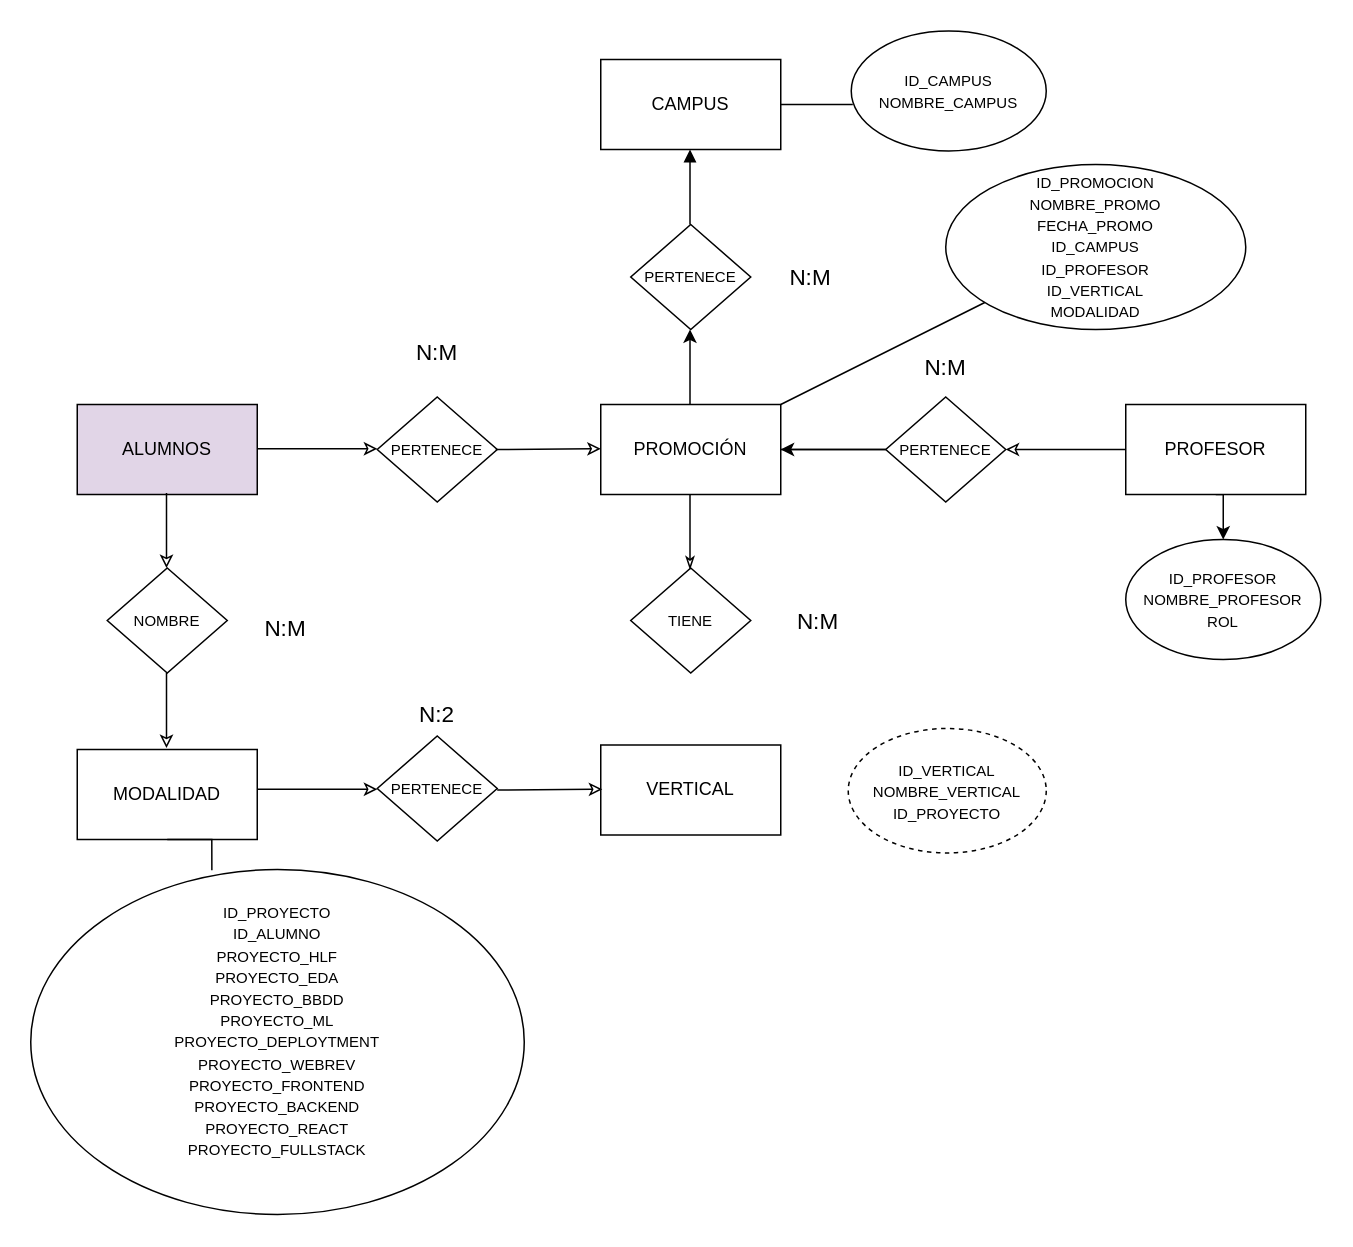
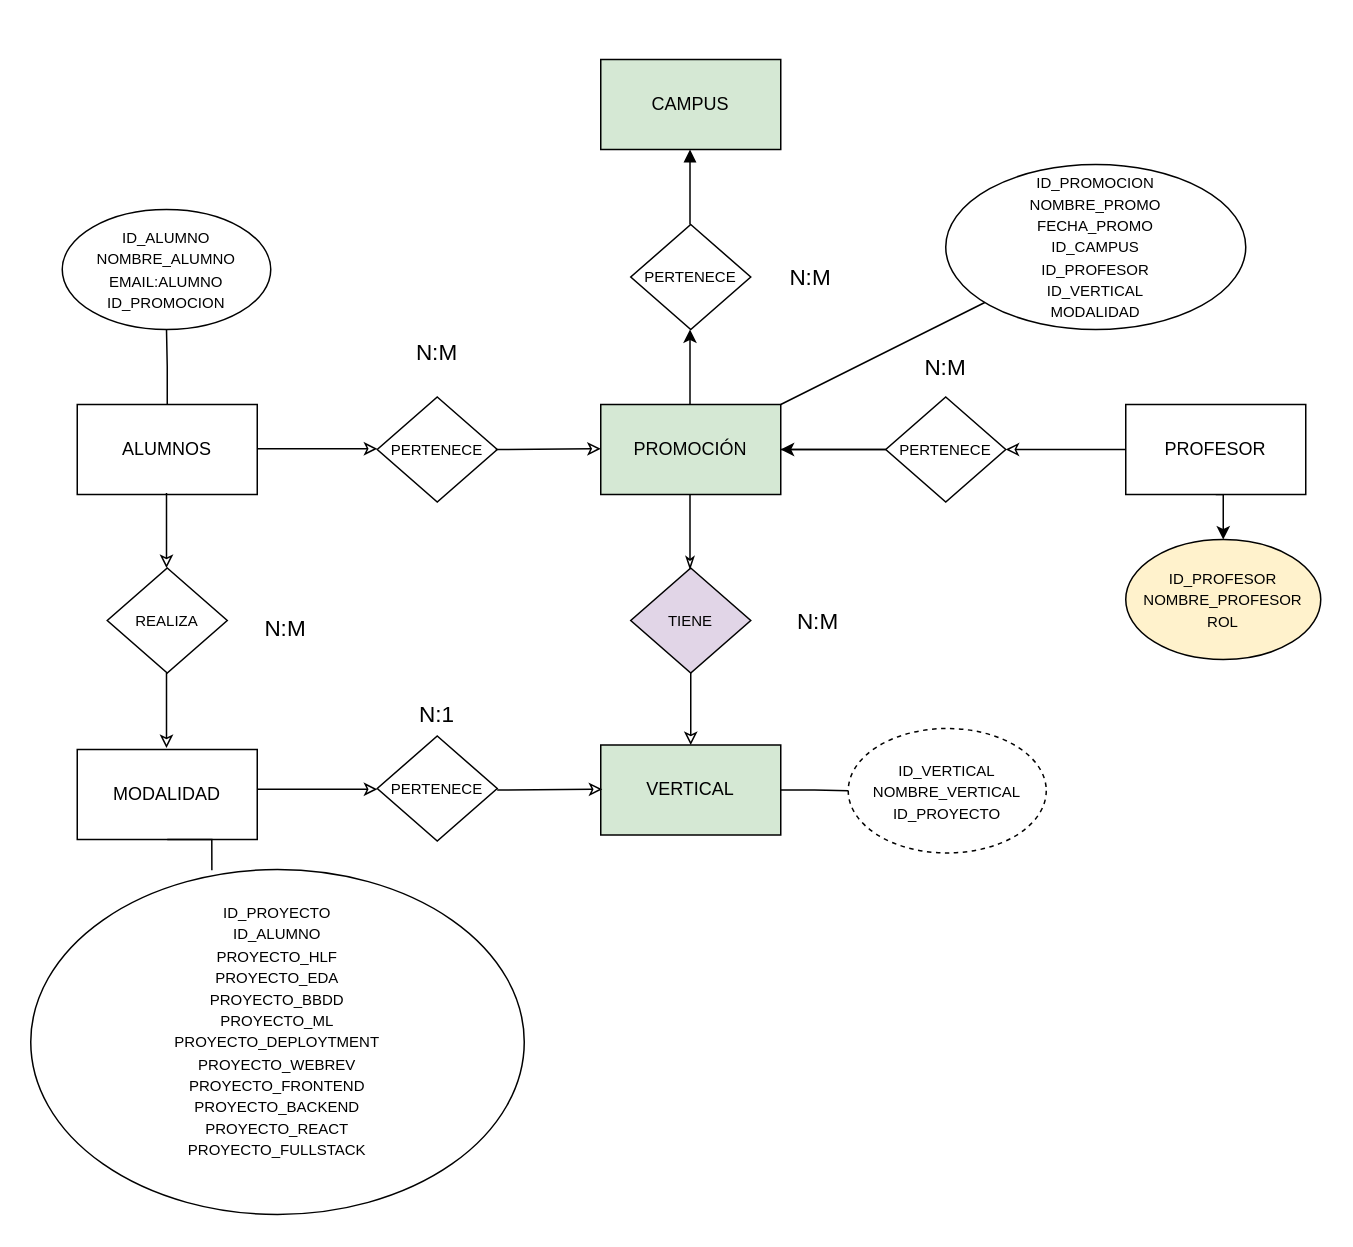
  <mxCell id="0" />
  <mxCell id="1" parent="0" />
- <mxCell id="2" value="PROMOCIÓN" style="rounded=0;whiteSpace=wrap;html=1;" vertex="1" parent="1"><mxGeometry x="400" y="269" width="120" height="60" as="geometry" /></mxCell>
+ <mxCell id="2" value="PROMOCIÓN" style="rounded=0;whiteSpace=wrap;html=1;fillColor=#d5e8d4;" vertex="1" parent="1"><mxGeometry x="400" y="269" width="120" height="60" as="geometry" /></mxCell>
  <mxCell id="3" value="&lt;font style=&quot;font-size: 10px;&quot;&gt;PERTENECE&lt;/font&gt;" style="rhombus;whiteSpace=wrap;html=1;" vertex="1" parent="1"><mxGeometry x="420" y="149" width="80" height="70" as="geometry" /></mxCell>
  <mxCell id="4" value="" style="edgeStyle=orthogonalEdgeStyle;rounded=0;orthogonalLoop=1;jettySize=auto;html=1;" edge="1" parent="1" source="5" target="2"><mxGeometry relative="1" as="geometry" /></mxCell>
  <mxCell id="5" value="&lt;font style=&quot;font-size: 10px;&quot;&gt;PERTENECE&lt;/font&gt;" style="rhombus;whiteSpace=wrap;html=1;" vertex="1" parent="1"><mxGeometry x="590" y="264" width="80" height="70" as="geometry" /></mxCell>
  <mxCell id="6" value="&lt;font style=&quot;font-size: 10px;&quot;&gt;PERTENECE&lt;/font&gt;" style="rhombus;whiteSpace=wrap;html=1;" vertex="1" parent="1"><mxGeometry x="251" y="264" width="80" height="70" as="geometry" /></mxCell>
- <mxCell id="7" value="&lt;font style=&quot;font-size: 10px;&quot;&gt;TIENE&lt;/font&gt;" style="rhombus;whiteSpace=wrap;html=1;" vertex="1" parent="1"><mxGeometry x="420" y="378" width="80" height="70" as="geometry" /></mxCell>
- <mxCell id="8" value="CAMPUS" style="rounded=0;whiteSpace=wrap;html=1;" vertex="1" parent="1"><mxGeometry x="400" y="39" width="120" height="60" as="geometry" /></mxCell>
+ <mxCell id="7" value="&lt;font style=&quot;font-size: 10px;&quot;&gt;TIENE&lt;/font&gt;" style="rhombus;whiteSpace=wrap;html=1;fillColor=#e1d5e7;" vertex="1" parent="1"><mxGeometry x="420" y="378" width="80" height="70" as="geometry" /></mxCell>
+ <mxCell id="8" value="CAMPUS" style="rounded=0;whiteSpace=wrap;html=1;fillColor=#d5e8d4;" vertex="1" parent="1"><mxGeometry x="400" y="39" width="120" height="60" as="geometry" /></mxCell>
  <mxCell id="9" style="edgeStyle=orthogonalEdgeStyle;rounded=0;orthogonalLoop=1;jettySize=auto;html=1;exitX=0.5;exitY=1;exitDx=0;exitDy=0;entryX=0.5;entryY=0;entryDx=0;entryDy=0;" edge="1" parent="1" source="10" target="37"><mxGeometry relative="1" as="geometry" /></mxCell>
  <mxCell id="10" value="PROFESOR&lt;span style=&quot;color: rgba(0, 0, 0, 0); font-family: monospace; font-size: 0px; text-align: start; text-wrap-mode: nowrap;&quot;&gt;%3CmxGraphModel%3E%3Croot%3E%3CmxCell%20id%3D%220%22%2F%3E%3CmxCell%20id%3D%221%22%20parent%3D%220%22%2F%3E%3CmxCell%20id%3D%222%22%20value%3D%22PROMOCI%C3%93N%22%20style%3D%22rounded%3D0%3BwhiteSpace%3Dwrap%3Bhtml%3D1%3B%22%20vertex%3D%221%22%20parent%3D%221%22%3E%3CmxGeometry%20x%3D%22470%22%20y%3D%22250%22%20width%3D%22120%22%20height%3D%2260%22%20as%3D%22geometry%22%2F%3E%3C%2FmxCell%3E%3C%2Froot%3E%3C%2FmxGraphModel%3E&lt;/span&gt;" style="rounded=0;whiteSpace=wrap;html=1;" vertex="1" parent="1"><mxGeometry x="750" y="269" width="120" height="60" as="geometry" /></mxCell>
- <mxCell id="12" value="VERTICAL" style="rounded=0;whiteSpace=wrap;html=1;" vertex="1" parent="1"><mxGeometry x="400" y="496" width="120" height="60" as="geometry" /></mxCell>
+ <mxCell id="11" style="edgeStyle=orthogonalEdgeStyle;rounded=0;orthogonalLoop=1;jettySize=auto;html=1;exitX=1;exitY=0.5;exitDx=0;exitDy=0;entryX=0;entryY=0.5;entryDx=0;entryDy=0;endArrow=none;endFill=0;" edge="1" parent="1" source="12" target="38"><mxGeometry relative="1" as="geometry" /></mxCell>
+ <mxCell id="12" value="VERTICAL" style="rounded=0;whiteSpace=wrap;html=1;fillColor=#d5e8d4;" vertex="1" parent="1"><mxGeometry x="400" y="496" width="120" height="60" as="geometry" /></mxCell>
  <mxCell id="13" value="&lt;font style=&quot;font-size: 10px;&quot;&gt;PERTENECE&lt;/font&gt;" style="rhombus;whiteSpace=wrap;html=1;" vertex="1" parent="1"><mxGeometry x="251" y="490" width="80" height="70" as="geometry" /></mxCell>
  <mxCell id="14" value="MODALIDAD" style="rounded=0;whiteSpace=wrap;html=1;" vertex="1" parent="1"><mxGeometry x="51" y="499" width="120" height="60" as="geometry" /></mxCell>
- <mxCell id="15" value="&lt;font style=&quot;font-size: 10px;&quot;&gt;NOMBRE&lt;/font&gt;" style="rhombus;whiteSpace=wrap;html=1;" vertex="1" parent="1"><mxGeometry x="71" y="378" width="80" height="70" as="geometry" /></mxCell>
- <mxCell id="17" value="ALUMNOS" style="rounded=0;whiteSpace=wrap;html=1;fillColor=#e1d5e7;" vertex="1" parent="1"><mxGeometry x="51" y="269" width="120" height="60" as="geometry" /></mxCell>
+ <mxCell id="15" value="&lt;font style=&quot;font-size: 10px;&quot;&gt;REALIZA&lt;/font&gt;" style="rhombus;whiteSpace=wrap;html=1;" vertex="1" parent="1"><mxGeometry x="71" y="378" width="80" height="70" as="geometry" /></mxCell>
+ <mxCell id="16" style="edgeStyle=orthogonalEdgeStyle;rounded=0;orthogonalLoop=1;jettySize=auto;html=1;exitX=0.5;exitY=0;exitDx=0;exitDy=0;entryX=0.5;entryY=1;entryDx=0;entryDy=0;endArrow=none;endFill=0;" edge="1" parent="1" source="17" target="40"><mxGeometry relative="1" as="geometry" /></mxCell>
+ <mxCell id="17" value="ALUMNOS" style="rounded=0;whiteSpace=wrap;html=1;" vertex="1" parent="1"><mxGeometry x="51" y="269" width="120" height="60" as="geometry" /></mxCell>
+ <mxCell id="18" value="" style="endArrow=none;html=1;rounded=0;entryX=0.5;entryY=1;entryDx=0;entryDy=0;exitX=0.5;exitY=0;exitDx=0;exitDy=0;endFill=0;startArrow=classic;startFill=0;" edge="1" parent="1" source="12" target="7"><mxGeometry width="50" height="50" relative="1" as="geometry"><mxPoint x="440" y="528" as="sourcePoint" /><mxPoint x="490" y="478" as="targetPoint" /></mxGeometry></mxCell>
  <mxCell id="19" value="" style="endArrow=classic;html=1;rounded=0;entryX=0.5;entryY=1;entryDx=0;entryDy=0;exitX=0;exitY=0.5;exitDx=0;exitDy=0;endFill=0;" edge="1" parent="1" source="10"><mxGeometry width="50" height="50" relative="1" as="geometry"><mxPoint x="770" y="279" as="sourcePoint" /><mxPoint x="670" y="299" as="targetPoint" /></mxGeometry></mxCell>
  <mxCell id="20" value="" style="endArrow=none;html=1;rounded=0;" edge="1" parent="1"><mxGeometry width="50" height="50" relative="1" as="geometry"><mxPoint x="590" y="299" as="sourcePoint" /><mxPoint x="520" y="299" as="targetPoint" /></mxGeometry></mxCell>
  <mxCell id="21" value="" style="endArrow=none;html=1;rounded=0;endFill=0;startArrow=classic;startFill=0;" edge="1" parent="1"><mxGeometry width="50" height="50" relative="1" as="geometry"><mxPoint x="400" y="298.5" as="sourcePoint" /><mxPoint x="330" y="299" as="targetPoint" /></mxGeometry></mxCell>
  <mxCell id="22" value="" style="endArrow=none;html=1;rounded=0;entryX=0.5;entryY=1;entryDx=0;entryDy=0;exitX=0;exitY=0.5;exitDx=0;exitDy=0;startArrow=classic;startFill=0;" edge="1" parent="1"><mxGeometry width="50" height="50" relative="1" as="geometry"><mxPoint x="251" y="298.5" as="sourcePoint" /><mxPoint x="171" y="298.5" as="targetPoint" /></mxGeometry></mxCell>
  <mxCell id="23" value="" style="endArrow=classicThin;html=1;rounded=0;endFill=0;" edge="1" parent="1"><mxGeometry width="50" height="50" relative="1" as="geometry"><mxPoint x="459.5" y="329" as="sourcePoint" /><mxPoint x="459.5" y="379" as="targetPoint" /></mxGeometry></mxCell>
  <mxCell id="24" value="" style="endArrow=none;html=1;rounded=0;startArrow=classic;startFill=1;" edge="1" parent="1"><mxGeometry width="50" height="50" relative="1" as="geometry"><mxPoint x="459.5" y="219" as="sourcePoint" /><mxPoint x="459.5" y="269" as="targetPoint" /></mxGeometry></mxCell>
  <mxCell id="25" value="" style="endArrow=none;html=1;rounded=0;endFill=0;startArrow=block;startFill=1;" edge="1" parent="1"><mxGeometry width="50" height="50" relative="1" as="geometry"><mxPoint x="459.5" y="99" as="sourcePoint" /><mxPoint x="459.5" y="149" as="targetPoint" /></mxGeometry></mxCell>
  <mxCell id="26" value="" style="endArrow=classic;html=1;rounded=0;endFill=0;" edge="1" parent="1"><mxGeometry width="50" height="50" relative="1" as="geometry"><mxPoint x="110.5" y="328" as="sourcePoint" /><mxPoint x="110.5" y="378" as="targetPoint" /></mxGeometry></mxCell>
  <mxCell id="27" value="" style="endArrow=none;html=1;rounded=0;startArrow=classic;startFill=0;" edge="1" parent="1"><mxGeometry width="50" height="50" relative="1" as="geometry"><mxPoint x="401" y="525.5" as="sourcePoint" /><mxPoint x="331" y="526" as="targetPoint" /></mxGeometry></mxCell>
  <mxCell id="28" value="" style="endArrow=none;html=1;rounded=0;entryX=0.5;entryY=1;entryDx=0;entryDy=0;exitX=0;exitY=0.5;exitDx=0;exitDy=0;startArrow=classic;startFill=0;" edge="1" parent="1"><mxGeometry width="50" height="50" relative="1" as="geometry"><mxPoint x="251" y="525.5" as="sourcePoint" /><mxPoint x="171" y="525.5" as="targetPoint" /></mxGeometry></mxCell>
  <mxCell id="29" value="" style="endArrow=classic;html=1;rounded=0;endFill=0;" edge="1" parent="1"><mxGeometry width="50" height="50" relative="1" as="geometry"><mxPoint x="110.5" y="448" as="sourcePoint" /><mxPoint x="110.5" y="498" as="targetPoint" /></mxGeometry></mxCell>
  <mxCell id="30" value="&lt;font style=&quot;font-size: 15px;&quot;&gt;N:M&lt;/font&gt;" style="text;html=1;whiteSpace=wrap;strokeColor=none;fillColor=none;align=center;verticalAlign=middle;rounded=0;" vertex="1" parent="1"><mxGeometry x="510" y="169" width="60" height="30" as="geometry" /></mxCell>
  <mxCell id="31" value="&lt;font style=&quot;font-size: 15px;&quot;&gt;N:M&lt;/font&gt;" style="text;html=1;whiteSpace=wrap;strokeColor=none;fillColor=none;align=center;verticalAlign=middle;rounded=0;" vertex="1" parent="1"><mxGeometry x="600" y="229" width="60" height="30" as="geometry" /></mxCell>
  <mxCell id="32" value="&lt;font style=&quot;font-size: 15px;&quot;&gt;N:M&lt;/font&gt;" style="text;html=1;whiteSpace=wrap;strokeColor=none;fillColor=none;align=center;verticalAlign=middle;rounded=0;" vertex="1" parent="1"><mxGeometry x="515" y="398" width="60" height="30" as="geometry" /></mxCell>
- <mxCell id="33" value="&lt;font style=&quot;font-size: 15px;&quot;&gt;N:2&lt;/font&gt;" style="text;html=1;whiteSpace=wrap;strokeColor=none;fillColor=none;align=center;verticalAlign=middle;rounded=0;" vertex="1" parent="1"><mxGeometry x="261" y="460" width="60" height="30" as="geometry" /></mxCell>
+ <mxCell id="33" value="&lt;font style=&quot;font-size: 15px;&quot;&gt;N:1&lt;/font&gt;" style="text;html=1;whiteSpace=wrap;strokeColor=none;fillColor=none;align=center;verticalAlign=middle;rounded=0;" vertex="1" parent="1"><mxGeometry x="261" y="460" width="60" height="30" as="geometry" /></mxCell>
  <mxCell id="34" value="&lt;font style=&quot;font-size: 15px;&quot;&gt;N:M&lt;/font&gt;" style="text;html=1;whiteSpace=wrap;strokeColor=none;fillColor=none;align=center;verticalAlign=middle;rounded=0;" vertex="1" parent="1"><mxGeometry x="160" y="403" width="60" height="30" as="geometry" /></mxCell>
  <mxCell id="35" value="&lt;font style=&quot;font-size: 15px;&quot;&gt;N:M&lt;/font&gt;" style="text;html=1;whiteSpace=wrap;strokeColor=none;fillColor=none;align=center;verticalAlign=middle;rounded=0;" vertex="1" parent="1"><mxGeometry x="261" y="219" width="60" height="30" as="geometry" /></mxCell>
- <mxCell id="36" value="&lt;font style=&quot;font-size: 10px;&quot;&gt;ID_CAMPUS&lt;/font&gt;&lt;div&gt;&lt;font style=&quot;font-size: 10px;&quot;&gt;NOMBRE_CAMPUS&lt;/font&gt;&lt;/div&gt;" style="ellipse;whiteSpace=wrap;html=1;" vertex="1" parent="1"><mxGeometry x="567" y="20" width="130" height="80" as="geometry" /></mxCell>
- <mxCell id="37" value="&lt;span style=&quot;font-size: 10px;&quot;&gt;ID_PROFESOR&lt;/span&gt;&lt;div&gt;&lt;span style=&quot;font-size: 10px;&quot;&gt;NOMBRE_PROFESOR&lt;/span&gt;&lt;/div&gt;&lt;div&gt;&lt;span style=&quot;font-size: 10px;&quot;&gt;ROL&lt;/span&gt;&lt;/div&gt;" style="ellipse;whiteSpace=wrap;html=1;" vertex="1" parent="1"><mxGeometry x="750" y="359" width="130" height="80" as="geometry" /></mxCell>
+ <mxCell id="37" value="&lt;span style=&quot;font-size: 10px;&quot;&gt;ID_PROFESOR&lt;/span&gt;&lt;div&gt;&lt;span style=&quot;font-size: 10px;&quot;&gt;NOMBRE_PROFESOR&lt;/span&gt;&lt;/div&gt;&lt;div&gt;&lt;span style=&quot;font-size: 10px;&quot;&gt;ROL&lt;/span&gt;&lt;/div&gt;" style="ellipse;whiteSpace=wrap;html=1;fillColor=#fff2cc;" vertex="1" parent="1"><mxGeometry x="750" y="359" width="130" height="80" as="geometry" /></mxCell>
  <mxCell id="38" value="&lt;span style=&quot;font-size: 10px;&quot;&gt;ID_VERTICAL&lt;/span&gt;&lt;div&gt;&lt;span style=&quot;font-size: 10px;&quot;&gt;NOMBRE_VERTICAL&lt;br&gt;&lt;/span&gt;&lt;div&gt;&lt;span style=&quot;font-size: 10px;&quot;&gt;ID_PROYECTO&lt;/span&gt;&lt;/div&gt;&lt;/div&gt;" style="ellipse;whiteSpace=wrap;html=1;dashed=1;" vertex="1" parent="1"><mxGeometry x="565" y="485" width="132" height="83" as="geometry" /></mxCell>
  <mxCell id="39" value="&lt;span style=&quot;font-size: 10px;&quot;&gt;ID_PROMOCION&lt;/span&gt;&lt;div&gt;&lt;span style=&quot;font-size: 10px;&quot;&gt;NOMBRE_PROMO&lt;/span&gt;&lt;/div&gt;&lt;div&gt;&lt;span style=&quot;font-size: 10px;&quot;&gt;FECHA_PROMO&lt;/span&gt;&lt;/div&gt;&lt;div&gt;&lt;span style=&quot;font-size: 10px;&quot;&gt;ID_CAMPUS&lt;/span&gt;&lt;/div&gt;&lt;div&gt;&lt;span style=&quot;font-size: 10px;&quot;&gt;ID_PROFESOR&lt;/span&gt;&lt;/div&gt;&lt;div&gt;&lt;span style=&quot;font-size: 10px;&quot;&gt;ID_VERTICAL&lt;/span&gt;&lt;/div&gt;&lt;div&gt;&lt;span style=&quot;font-size: 10px;&quot;&gt;MODALIDAD&lt;/span&gt;&lt;span style=&quot;font-size: 10px;&quot;&gt;&lt;/span&gt;&lt;/div&gt;" style="ellipse;whiteSpace=wrap;html=1;" vertex="1" parent="1"><mxGeometry x="630" y="109" width="200" height="110" as="geometry" /></mxCell>
+ <mxCell id="40" value="&lt;span style=&quot;font-size: 10px;&quot;&gt;ID_ALUMNO&lt;/span&gt;&lt;div&gt;&lt;span style=&quot;font-size: 10px;&quot;&gt;NOMBRE_ALUMNO&lt;/span&gt;&lt;/div&gt;&lt;div&gt;&lt;span style=&quot;font-size: 10px;&quot;&gt;EMAIL:ALUMNO&lt;/span&gt;&lt;/div&gt;&lt;div&gt;&lt;span style=&quot;font-size: 10px;&quot;&gt;ID_PROMOCION&lt;/span&gt;&lt;/div&gt;" style="ellipse;whiteSpace=wrap;html=1;" vertex="1" parent="1"><mxGeometry x="41" y="139" width="139" height="80" as="geometry" /></mxCell>
  <mxCell id="41" value="&lt;span style=&quot;font-size: 10px;&quot;&gt;ID_PROYECTO&lt;/span&gt;&lt;div&gt;&lt;span style=&quot;font-size: 10px;&quot;&gt;ID_ALUMNO&lt;/span&gt;&lt;/div&gt;&lt;div&gt;&lt;span style=&quot;font-size: 10px;&quot;&gt;PROYECTO_HLF&lt;/span&gt;&lt;/div&gt;&lt;div&gt;&lt;span style=&quot;font-size: 10px;&quot;&gt;PROYECTO_EDA&lt;/span&gt;&lt;/div&gt;&lt;div&gt;&lt;span style=&quot;font-size: 10px;&quot;&gt;PROYECTO_BBDD&lt;/span&gt;&lt;/div&gt;&lt;div&gt;&lt;span style=&quot;font-size: 10px;&quot;&gt;PROYECTO_ML&lt;/span&gt;&lt;/div&gt;&lt;div&gt;&lt;span style=&quot;font-size: 10px;&quot;&gt;PROYECTO_DEPLOYTMENT&lt;/span&gt;&lt;/div&gt;&lt;div&gt;&lt;span style=&quot;font-size: 10px;&quot;&gt;PROYECTO_WEBREV&lt;/span&gt;&lt;/div&gt;&lt;div&gt;&lt;span style=&quot;font-size: 10px;&quot;&gt;PROYECTO_FRONTEND&lt;/span&gt;&lt;/div&gt;&lt;div&gt;&lt;span style=&quot;font-size: 10px;&quot;&gt;PROYECTO_BACKEND&lt;/span&gt;&lt;/div&gt;&lt;div&gt;&lt;span style=&quot;font-size: 10px;&quot;&gt;PROYECTO_REACT&lt;/span&gt;&lt;/div&gt;&lt;div&gt;&lt;span style=&quot;font-size: 10px;&quot;&gt;PROYECTO_FULLSTACK&lt;/span&gt;&lt;/div&gt;&lt;div&gt;&lt;span style=&quot;font-size: 10px;&quot;&gt;&lt;br&gt;&lt;/span&gt;&lt;/div&gt;" style="ellipse;whiteSpace=wrap;html=1;" vertex="1" parent="1"><mxGeometry x="20" y="579" width="329" height="230" as="geometry" /></mxCell>
  <mxCell id="42" value="" style="endArrow=none;html=1;rounded=0;endFill=0;" edge="1" parent="1" target="39"><mxGeometry width="50" height="50" relative="1" as="geometry"><mxPoint x="520" y="269" as="sourcePoint" /><mxPoint x="570" y="219" as="targetPoint" /></mxGeometry></mxCell>
- <mxCell id="43" value="" style="endArrow=none;html=1;rounded=0;exitX=1;exitY=0.5;exitDx=0;exitDy=0;entryX=0.008;entryY=0.612;entryDx=0;entryDy=0;entryPerimeter=0;endFill=0;" edge="1" parent="1" source="8" target="36"><mxGeometry width="50" height="50" relative="1" as="geometry"><mxPoint x="432" y="139" as="sourcePoint" /><mxPoint x="565" y="72" as="targetPoint" /></mxGeometry></mxCell>
  <mxCell id="44" style="edgeStyle=orthogonalEdgeStyle;rounded=0;orthogonalLoop=1;jettySize=auto;html=1;exitX=0.5;exitY=1;exitDx=0;exitDy=0;entryX=0.367;entryY=0.002;entryDx=0;entryDy=0;entryPerimeter=0;endArrow=none;endFill=0;" edge="1" parent="1" source="14" target="41"><mxGeometry relative="1" as="geometry" /></mxCell>
